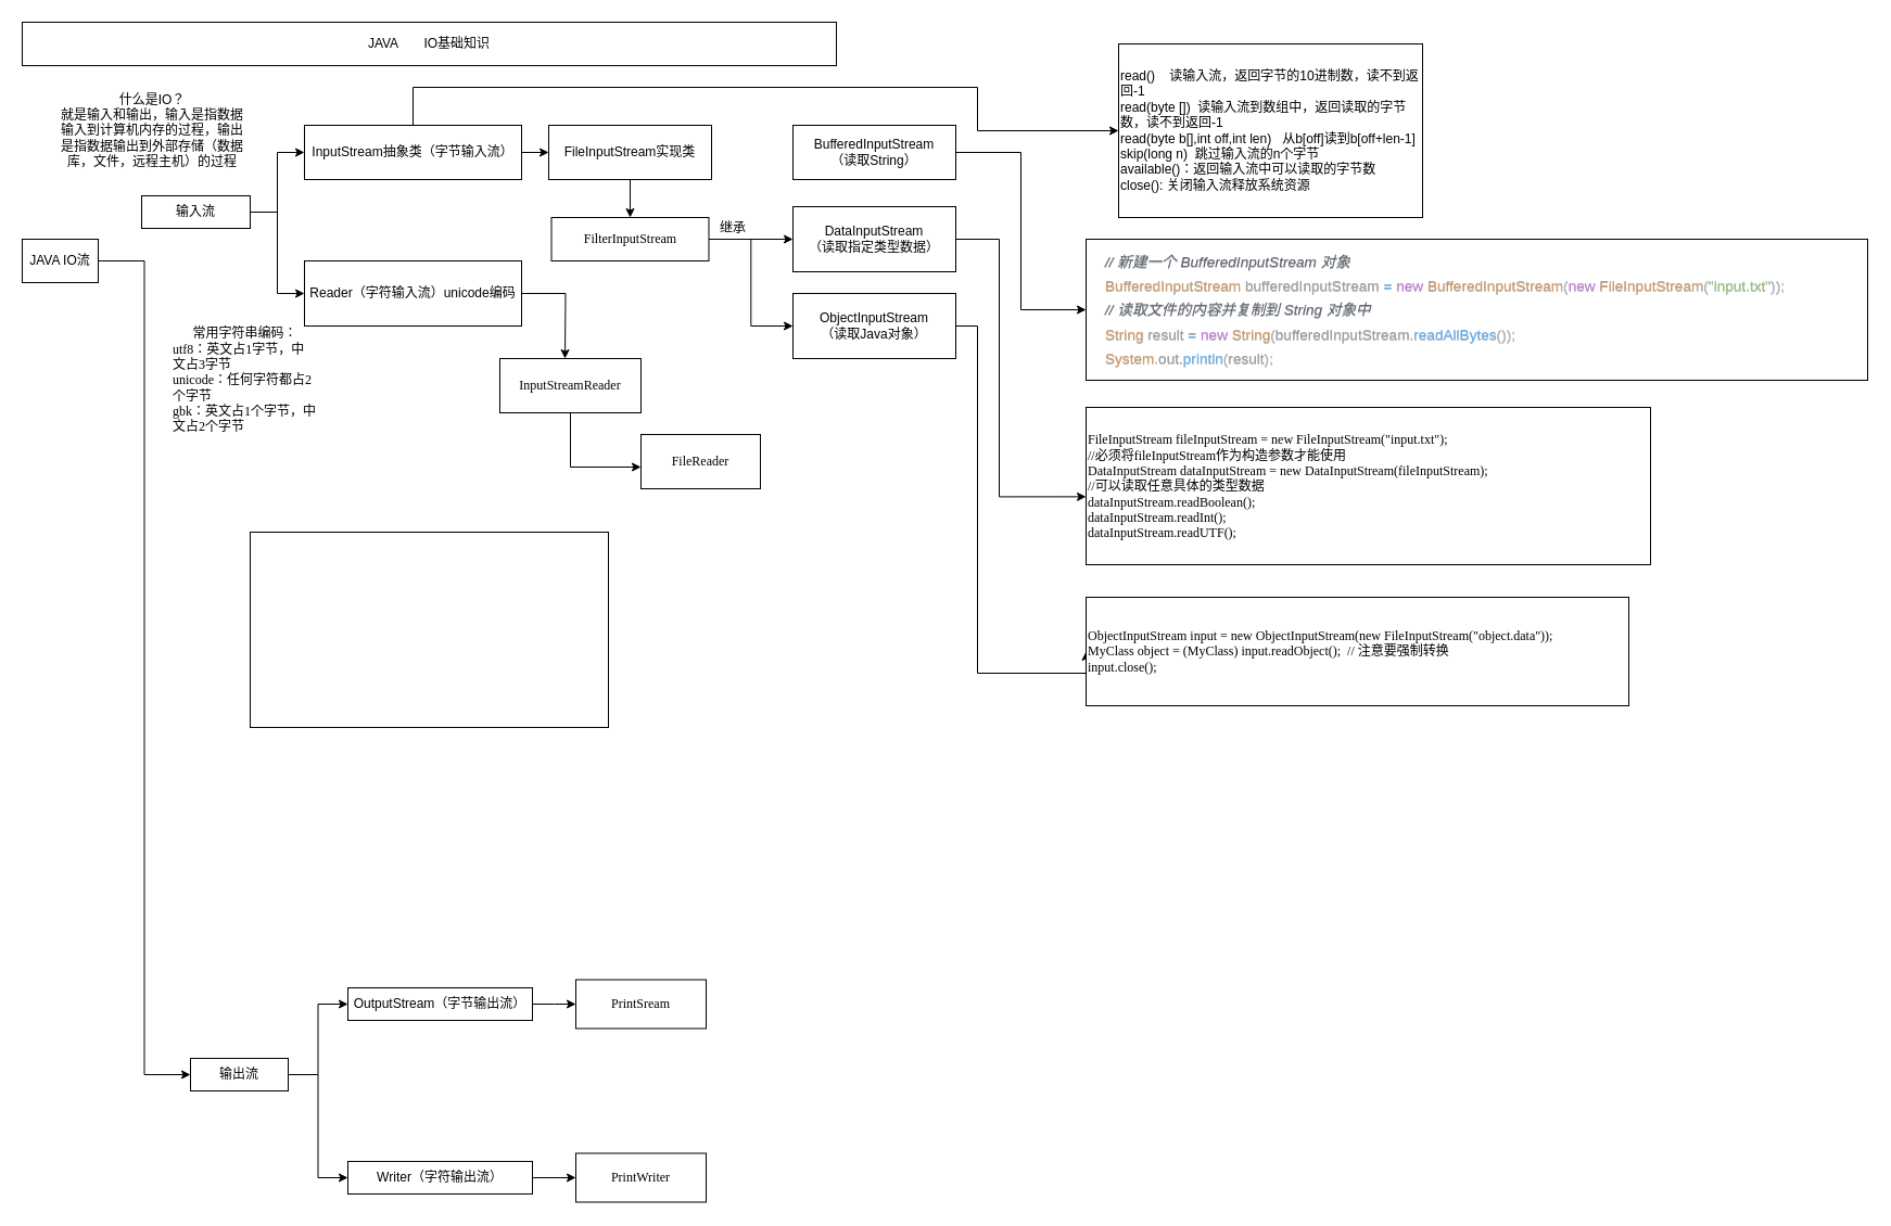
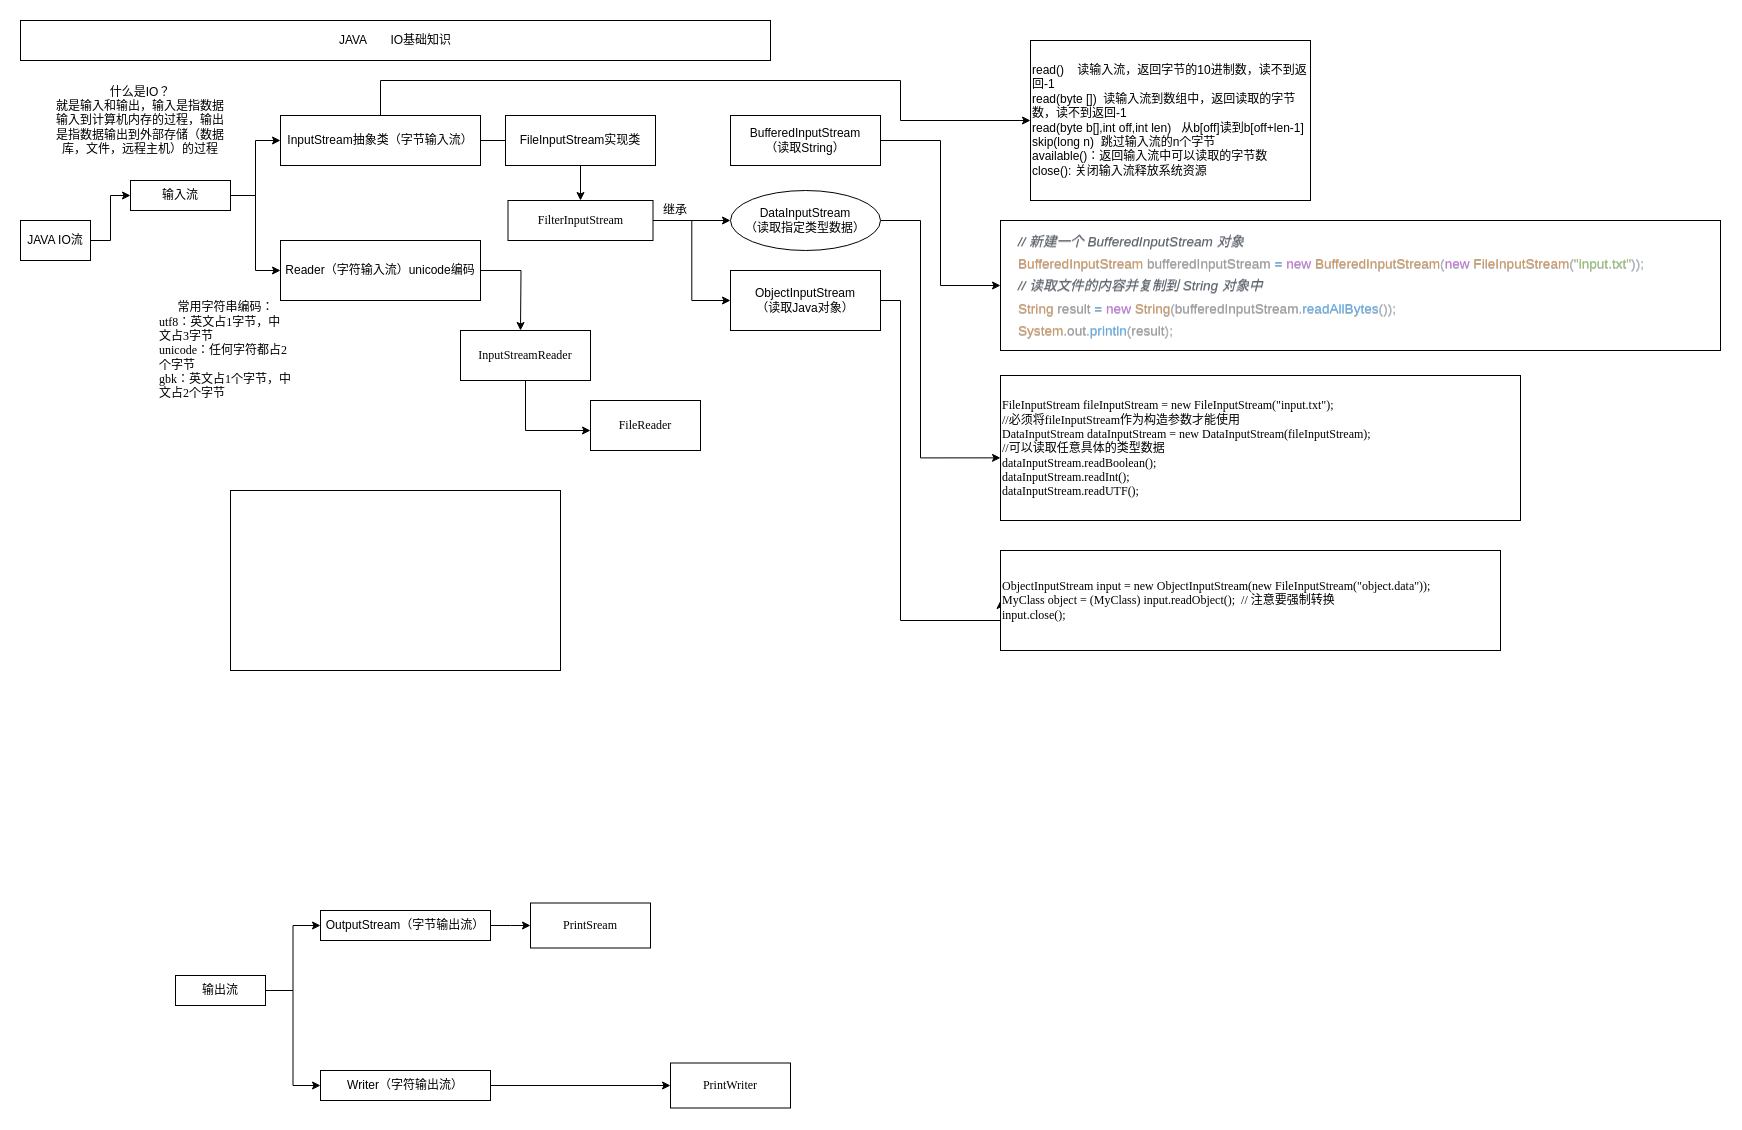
  <mxCell id="0" />
  <mxCell id="1" parent="0" />
  <mxCell id="2" value="JAVA&amp;nbsp; &amp;nbsp; &amp;nbsp; &amp;nbsp;IO基础知识" style="rounded=0;whiteSpace=wrap;html=1;" vertex="1" parent="1"><mxGeometry x="20" y="20" width="750" height="40" as="geometry" /></mxCell>
  <mxCell id="3" style="edgeStyle=orthogonalEdgeStyle;rounded=0;orthogonalLoop=1;jettySize=auto;html=1;entryX=0;entryY=0.5;entryDx=0;entryDy=0;" edge="1" parent="1" source="5" target="15"><mxGeometry relative="1" as="geometry" /></mxCell>
  <mxCell id="4" style="edgeStyle=orthogonalEdgeStyle;rounded=0;orthogonalLoop=1;jettySize=auto;html=1;entryX=0;entryY=0.5;entryDx=0;entryDy=0;" edge="1" parent="1" source="5" target="17"><mxGeometry relative="1" as="geometry" /></mxCell>
  <mxCell id="5" value="输入流" style="rounded=0;whiteSpace=wrap;html=1;" vertex="1" parent="1"><mxGeometry x="130" y="180" width="100" height="30" as="geometry" /></mxCell>
  <mxCell id="6" style="edgeStyle=orthogonalEdgeStyle;rounded=0;orthogonalLoop=1;jettySize=auto;html=1;entryX=0;entryY=0.5;entryDx=0;entryDy=0;" edge="1" parent="1" source="8" target="19"><mxGeometry relative="1" as="geometry" /></mxCell>
  <mxCell id="7" style="edgeStyle=orthogonalEdgeStyle;rounded=0;orthogonalLoop=1;jettySize=auto;html=1;entryX=0;entryY=0.5;entryDx=0;entryDy=0;" edge="1" parent="1" source="8" target="21"><mxGeometry relative="1" as="geometry" /></mxCell>
  <mxCell id="8" value="输出流" style="rounded=0;whiteSpace=wrap;html=1;" vertex="1" parent="1"><mxGeometry x="175" y="975" width="90" height="30" as="geometry" /></mxCell>
  <mxCell id="9" value="什么是IO？&lt;br&gt;就是输入和输出，输入是指数据输入到计算机内存的过程，输出是指数据输出到外部存储（数据库，文件，远程主机）的过程" style="text;html=1;strokeColor=none;fillColor=none;align=center;verticalAlign=middle;whiteSpace=wrap;rounded=0;" vertex="1" parent="1"><mxGeometry x="50" y="80" width="180" height="80" as="geometry" /></mxCell>
- <mxCell id="11" style="edgeStyle=orthogonalEdgeStyle;rounded=0;orthogonalLoop=1;jettySize=auto;html=1;entryX=0;entryY=0.5;entryDx=0;entryDy=0;" edge="1" parent="1" source="12" target="8"><mxGeometry relative="1" as="geometry" /></mxCell>
+ <mxCell id="10" style="edgeStyle=orthogonalEdgeStyle;rounded=0;orthogonalLoop=1;jettySize=auto;html=1;entryX=0;entryY=0.5;entryDx=0;entryDy=0;" edge="1" parent="1" source="12" target="5"><mxGeometry relative="1" as="geometry" /></mxCell>
  <mxCell id="12" value="JAVA IO流" style="rounded=0;whiteSpace=wrap;html=1;" vertex="1" parent="1"><mxGeometry x="20" y="220" width="70" height="40" as="geometry" /></mxCell>
- <mxCell id="13" style="edgeStyle=orthogonalEdgeStyle;rounded=0;orthogonalLoop=1;jettySize=auto;html=1;entryX=0;entryY=0.5;entryDx=0;entryDy=0;" edge="1" parent="1" source="15" target="24"><mxGeometry relative="1" as="geometry"><mxPoint x="490" y="165" as="targetPoint" /></mxGeometry></mxCell>
+ <mxCell id="13" style="edgeStyle=orthogonalEdgeStyle;rounded=0;orthogonalLoop=1;jettySize=auto;html=1;entryX=0;entryY=0.5;entryDx=0;entryDy=0;endArrow=none;" edge="1" parent="1" source="15" target="24"><mxGeometry relative="1" as="geometry"><mxPoint x="490" y="165" as="targetPoint" /></mxGeometry></mxCell>
  <mxCell id="14" style="edgeStyle=orthogonalEdgeStyle;rounded=0;orthogonalLoop=1;jettySize=auto;html=1;entryX=0;entryY=0.5;entryDx=0;entryDy=0;" edge="1" parent="1" source="15" target="22"><mxGeometry relative="1" as="geometry"><Array as="points"><mxPoint x="380" y="80" /><mxPoint x="900" y="80" /><mxPoint x="900" y="120" /></Array></mxGeometry></mxCell>
  <mxCell id="15" value="InputStream抽象类（字节输入流）" style="rounded=0;whiteSpace=wrap;html=1;" vertex="1" parent="1"><mxGeometry x="280" y="115" width="200" height="50" as="geometry" /></mxCell>
  <mxCell id="16" style="edgeStyle=orthogonalEdgeStyle;rounded=0;orthogonalLoop=1;jettySize=auto;html=1;fontFamily=Verdana;" edge="1" parent="1" source="17"><mxGeometry relative="1" as="geometry"><mxPoint x="520" y="330" as="targetPoint" /></mxGeometry></mxCell>
  <mxCell id="17" value="Reader（字符输入流）unicode编码" style="rounded=0;whiteSpace=wrap;html=1;" vertex="1" parent="1"><mxGeometry x="280" y="240" width="200" height="60" as="geometry" /></mxCell>
  <mxCell id="18" style="edgeStyle=orthogonalEdgeStyle;rounded=0;orthogonalLoop=1;jettySize=auto;html=1;fontFamily=Verdana;" edge="1" parent="1" source="19"><mxGeometry relative="1" as="geometry"><mxPoint x="530" y="925" as="targetPoint" /></mxGeometry></mxCell>
  <mxCell id="19" value="OutputStream（字节输出流）" style="rounded=0;whiteSpace=wrap;html=1;" vertex="1" parent="1"><mxGeometry x="320" y="910" width="170" height="30" as="geometry" /></mxCell>
  <mxCell id="20" style="edgeStyle=orthogonalEdgeStyle;rounded=0;orthogonalLoop=1;jettySize=auto;html=1;entryX=0;entryY=0.5;entryDx=0;entryDy=0;fontFamily=Verdana;" edge="1" parent="1" source="21" target="41"><mxGeometry relative="1" as="geometry" /></mxCell>
  <mxCell id="21" value="Writer（字符输出流）" style="rounded=0;whiteSpace=wrap;html=1;" vertex="1" parent="1"><mxGeometry x="320" y="1070" width="170" height="30" as="geometry" /></mxCell>
  <mxCell id="22" value="read()&amp;nbsp; &amp;nbsp; 读输入流，返回字节的10进制数，读不到返回-1&lt;br&gt;read(byte [])&amp;nbsp; 读输入流到数组中，返回读取的字节数，读不到返回-1&lt;br&gt;read(byte b[],int off,int len)&amp;nbsp; &amp;nbsp;从b[off]读到b[off+len-1]&lt;br&gt;skip(long n)&amp;nbsp; 跳过输入流的n个字节&lt;br&gt;available()：返回输入流中可以读取的字节数&lt;br&gt;close(): 关闭输入流释放系统资源" style="rounded=0;whiteSpace=wrap;html=1;align=left;" vertex="1" parent="1"><mxGeometry x="1030" y="40" width="280" height="160" as="geometry" /></mxCell>
  <mxCell id="23" style="edgeStyle=orthogonalEdgeStyle;rounded=0;orthogonalLoop=1;jettySize=auto;html=1;entryX=0.5;entryY=0;entryDx=0;entryDy=0;fontFamily=Verdana;" edge="1" parent="1" source="24" target="44"><mxGeometry relative="1" as="geometry" /></mxCell>
  <mxCell id="24" value="FileInputStream实现类" style="rounded=0;whiteSpace=wrap;html=1;" vertex="1" parent="1"><mxGeometry x="505" y="115" width="150" height="50" as="geometry" /></mxCell>
  <mxCell id="25" style="edgeStyle=orthogonalEdgeStyle;rounded=0;orthogonalLoop=1;jettySize=auto;html=1;entryX=0;entryY=0.5;entryDx=0;entryDy=0;" edge="1" parent="1" source="26" target="28"><mxGeometry relative="1" as="geometry"><mxPoint x="960" y="320" as="targetPoint" /></mxGeometry></mxCell>
  <mxCell id="26" value="BufferedInputStream&lt;br&gt;（读取String）" style="rounded=0;whiteSpace=wrap;html=1;" vertex="1" parent="1"><mxGeometry x="730" y="115" width="150" height="50" as="geometry" /></mxCell>
  <mxCell id="27" value="继承" style="text;html=1;strokeColor=none;fillColor=none;align=center;verticalAlign=middle;whiteSpace=wrap;rounded=0;" vertex="1" parent="1"><mxGeometry x="650" y="200" width="50" height="20" as="geometry" /></mxCell>
  <mxCell id="28" value="&lt;p style=&quot;margin-top: 0.85rem; margin-bottom: 0.85rem; margin-left: var(--line-numbers-width); overflow: auto; padding: 1rem; border-radius: 6px; line-height: 1.4; position: relative; z-index: 1; background: 0px 0px; vertical-align: middle; text-shadow: rgba(0, 0, 0, 0.3) 0px 1px; tab-size: 2; color: rgb(158, 158, 158); font-size: 16px;&quot;&gt;&lt;code style=&quot;font-family: var(--font-family-code); padding: 0px; border-radius: 0px; font-size: 0.85em; overflow-wrap: unset; transition: color var(--color-transition); margin: 0px; color: var(--code-color); word-spacing: normal; word-break: normal; hyphens: none; -webkit-font-smoothing: auto; background: 0px 0px !important;&quot;&gt;&lt;span style=&quot;color: rgb(92, 99, 112); font-style: italic;&quot; class=&quot;token comment&quot;&gt;// 新建一个 BufferedInputStream 对象&lt;br&gt;&lt;/span&gt;&lt;/code&gt;&lt;code style=&quot;font-family: var(--font-family-code); padding: 0px; border-radius: 0px; font-size: 0.85em; overflow-wrap: unset; transition: color var(--color-transition); margin: 0px; color: var(--code-color); word-spacing: normal; word-break: normal; hyphens: none; -webkit-font-smoothing: auto; background: 0px 0px !important;&quot;&gt;&lt;span style=&quot;color: rgb(209, 154, 102);&quot; class=&quot;token class-name&quot;&gt;BufferedInputStream&lt;/span&gt; bufferedInputStream &lt;span style=&quot;color: rgb(97, 175, 239);&quot; class=&quot;token operator&quot;&gt;=&lt;/span&gt; &lt;span style=&quot;color: rgb(198, 120, 221);&quot; class=&quot;token keyword&quot;&gt;new&lt;/span&gt; &lt;span style=&quot;color: rgb(209, 154, 102);&quot; class=&quot;token class-name&quot;&gt;BufferedInputStream&lt;/span&gt;&lt;span style=&quot;color: rgb(171, 178, 191);&quot; class=&quot;token punctuation&quot;&gt;(&lt;/span&gt;&lt;span style=&quot;color: rgb(198, 120, 221);&quot; class=&quot;token keyword&quot;&gt;new&lt;/span&gt; &lt;span style=&quot;color: rgb(209, 154, 102);&quot; class=&quot;token class-name&quot;&gt;FileInputStream&lt;/span&gt;&lt;span style=&quot;color: rgb(171, 178, 191);&quot; class=&quot;token punctuation&quot;&gt;(&lt;/span&gt;&lt;span style=&quot;color: rgb(152, 195, 121);&quot; class=&quot;token string&quot;&gt;&quot;input.txt&quot;&lt;/span&gt;&lt;span style=&quot;color: rgb(171, 178, 191);&quot; class=&quot;token punctuation&quot;&gt;)&lt;/span&gt;&lt;span style=&quot;color: rgb(171, 178, 191);&quot; class=&quot;token punctuation&quot;&gt;)&lt;/span&gt;&lt;span style=&quot;color: rgb(171, 178, 191);&quot; class=&quot;token punctuation&quot;&gt;;&lt;br&gt;&lt;/span&gt;&lt;/code&gt;&lt;code style=&quot;font-family: var(--font-family-code); padding: 0px; border-radius: 0px; font-size: 0.85em; overflow-wrap: unset; transition: color var(--color-transition); margin: 0px; color: var(--code-color); word-spacing: normal; word-break: normal; hyphens: none; -webkit-font-smoothing: auto; background: 0px 0px !important;&quot;&gt;&lt;span style=&quot;color: rgb(92, 99, 112); font-style: italic;&quot; class=&quot;token comment&quot;&gt;// 读取文件的内容并复制到 String 对象中&lt;br&gt;&lt;/span&gt;&lt;/code&gt;&lt;code style=&quot;font-family: var(--font-family-code); padding: 0px; border-radius: 0px; font-size: 0.85em; overflow-wrap: unset; transition: color var(--color-transition); margin: 0px; color: var(--code-color); word-spacing: normal; word-break: normal; hyphens: none; -webkit-font-smoothing: auto; background: 0px 0px !important;&quot;&gt;&lt;span style=&quot;color: rgb(209, 154, 102);&quot; class=&quot;token class-name&quot;&gt;String&lt;/span&gt; result &lt;span style=&quot;color: rgb(97, 175, 239);&quot; class=&quot;token operator&quot;&gt;=&lt;/span&gt; &lt;span style=&quot;color: rgb(198, 120, 221);&quot; class=&quot;token keyword&quot;&gt;new&lt;/span&gt; &lt;span style=&quot;color: rgb(209, 154, 102);&quot; class=&quot;token class-name&quot;&gt;String&lt;/span&gt;&lt;span style=&quot;color: rgb(171, 178, 191);&quot; class=&quot;token punctuation&quot;&gt;(&lt;/span&gt;bufferedInputStream&lt;span style=&quot;color: rgb(171, 178, 191);&quot; class=&quot;token punctuation&quot;&gt;.&lt;/span&gt;&lt;span style=&quot;color: rgb(97, 175, 239);&quot; class=&quot;token function&quot;&gt;readAllBytes&lt;/span&gt;&lt;span style=&quot;color: rgb(171, 178, 191);&quot; class=&quot;token punctuation&quot;&gt;(&lt;/span&gt;&lt;span style=&quot;color: rgb(171, 178, 191);&quot; class=&quot;token punctuation&quot;&gt;)&lt;/span&gt;&lt;span style=&quot;color: rgb(171, 178, 191);&quot; class=&quot;token punctuation&quot;&gt;)&lt;/span&gt;&lt;span style=&quot;color: rgb(171, 178, 191);&quot; class=&quot;token punctuation&quot;&gt;;&lt;br&gt;&lt;/span&gt;&lt;/code&gt;&lt;code style=&quot;font-family: var(--font-family-code); padding: 0px; border-radius: 0px; font-size: 0.85em; overflow-wrap: unset; transition: color var(--color-transition); margin: 0px; color: var(--code-color); word-spacing: normal; word-break: normal; hyphens: none; -webkit-font-smoothing: auto; background: 0px 0px !important;&quot;&gt;&lt;span style=&quot;color: rgb(209, 154, 102);&quot; class=&quot;token class-name&quot;&gt;System&lt;/span&gt;&lt;span style=&quot;color: rgb(171, 178, 191);&quot; class=&quot;token punctuation&quot;&gt;.&lt;/span&gt;out&lt;span style=&quot;color: rgb(171, 178, 191);&quot; class=&quot;token punctuation&quot;&gt;.&lt;/span&gt;&lt;span style=&quot;color: rgb(97, 175, 239);&quot; class=&quot;token function&quot;&gt;println&lt;/span&gt;&lt;span style=&quot;color: rgb(171, 178, 191);&quot; class=&quot;token punctuation&quot;&gt;(&lt;/span&gt;result&lt;span style=&quot;color: rgb(171, 178, 191);&quot; class=&quot;token punctuation&quot;&gt;)&lt;/span&gt;&lt;span style=&quot;color: rgb(171, 178, 191);&quot; class=&quot;token punctuation&quot;&gt;;&lt;/span&gt;&lt;/code&gt;&lt;/p&gt;" style="rounded=0;whiteSpace=wrap;html=1;align=left;" vertex="1" parent="1"><mxGeometry x="1000" y="220" width="720" height="130" as="geometry" /></mxCell>
  <mxCell id="29" style="edgeStyle=orthogonalEdgeStyle;rounded=0;orthogonalLoop=1;jettySize=auto;html=1;entryX=0;entryY=0.568;entryDx=0;entryDy=0;entryPerimeter=0;fontFamily=Verdana;" edge="1" parent="1" source="30" target="33"><mxGeometry relative="1" as="geometry"><Array as="points"><mxPoint x="920" y="220" /><mxPoint x="920" y="457" /></Array></mxGeometry></mxCell>
- <mxCell id="30" value="DataInputStream&lt;br&gt;（读取指定类型数据）" style="rounded=0;whiteSpace=wrap;html=1;" vertex="1" parent="1"><mxGeometry x="730" y="190" width="150" height="60" as="geometry" /></mxCell>
+ <mxCell id="30" value="DataInputStream&lt;br&gt;（读取指定类型数据）" style="ellipse;whiteSpace=wrap;html=1;" vertex="1" parent="1"><mxGeometry x="730" y="190" width="150" height="60" as="geometry" /></mxCell>
  <mxCell id="31" style="edgeStyle=orthogonalEdgeStyle;rounded=0;orthogonalLoop=1;jettySize=auto;html=1;fontFamily=Verdana;entryX=0;entryY=0.5;entryDx=0;entryDy=0;" edge="1" parent="1" source="32" target="34"><mxGeometry relative="1" as="geometry"><mxPoint x="900" y="570" as="targetPoint" /><Array as="points"><mxPoint x="900" y="300" /><mxPoint x="900" y="620" /></Array></mxGeometry></mxCell>
  <mxCell id="32" value="ObjectInputStream&lt;br&gt;（读取Java对象）" style="rounded=0;whiteSpace=wrap;html=1;" vertex="1" parent="1"><mxGeometry x="730" y="270" width="150" height="60" as="geometry" /></mxCell>
  <mxCell id="33" value="&lt;div style=&quot;font-family: Verdana;&quot;&gt;FileInputStream fileInputStream = new FileInputStream(&quot;input.txt&quot;);&lt;/div&gt;&lt;div style=&quot;font-family: Verdana;&quot;&gt;//必须将fileInputStream作为构造参数才能使用&lt;/div&gt;&lt;div style=&quot;font-family: Verdana;&quot;&gt;DataInputStream dataInputStream = new DataInputStream(fileInputStream);&lt;/div&gt;&lt;div style=&quot;font-family: Verdana;&quot;&gt;//可以读取任意具体的类型数据&lt;/div&gt;&lt;div style=&quot;font-family: Verdana;&quot;&gt;dataInputStream.readBoolean();&lt;/div&gt;&lt;div style=&quot;font-family: Verdana;&quot;&gt;dataInputStream.readInt();&lt;/div&gt;&lt;div style=&quot;font-family: Verdana;&quot;&gt;dataInputStream.readUTF();&lt;/div&gt;" style="rounded=0;whiteSpace=wrap;html=1;align=left;" vertex="1" parent="1"><mxGeometry x="1000" y="375" width="520" height="145" as="geometry" /></mxCell>
  <mxCell id="34" value="&lt;div&gt;ObjectInputStream input = new ObjectInputStream(new FileInputStream(&quot;object.data&quot;));&lt;/div&gt;&lt;div&gt;MyClass object = (MyClass) input.readObject();&amp;nbsp; // 注意要强制转换&lt;/div&gt;&lt;div&gt;input.close();&lt;/div&gt;" style="rounded=0;whiteSpace=wrap;html=1;fontFamily=Verdana;align=left;" vertex="1" parent="1"><mxGeometry x="1000" y="550" width="500" height="100" as="geometry" /></mxCell>
  <mxCell id="35" value="" style="rounded=0;whiteSpace=wrap;html=1;fontFamily=Verdana;" vertex="1" parent="1"><mxGeometry x="230" y="490" width="330" height="180" as="geometry" /></mxCell>
  <mxCell id="36" value="常用字符串编码：&lt;br&gt;&lt;div style=&quot;text-align: left;&quot;&gt;&lt;span style=&quot;background-color: initial;&quot;&gt;utf8：英文占1字节，中文占3字节&lt;/span&gt;&lt;/div&gt;&lt;div style=&quot;text-align: left;&quot;&gt;&lt;span style=&quot;background-color: initial;&quot;&gt;unicode：任何字符都占2个字节&lt;/span&gt;&lt;/div&gt;&lt;div style=&quot;text-align: left;&quot;&gt;&lt;span style=&quot;background-color: initial;&quot;&gt;gbk：英文占1个字节，中文占2个字节&lt;/span&gt;&lt;/div&gt;" style="text;html=1;strokeColor=none;fillColor=none;align=center;verticalAlign=middle;whiteSpace=wrap;rounded=0;fontFamily=Verdana;" vertex="1" parent="1"><mxGeometry x="157.5" y="290" width="135" height="120" as="geometry" /></mxCell>
  <mxCell id="37" style="edgeStyle=orthogonalEdgeStyle;rounded=0;orthogonalLoop=1;jettySize=auto;html=1;fontFamily=Verdana;" edge="1" parent="1" source="38" target="39"><mxGeometry relative="1" as="geometry"><mxPoint x="570" y="400" as="targetPoint" /><Array as="points"><mxPoint x="525" y="430" /></Array></mxGeometry></mxCell>
  <mxCell id="38" value="InputStreamReader" style="rounded=0;whiteSpace=wrap;html=1;fontFamily=Verdana;" vertex="1" parent="1"><mxGeometry x="460" y="330" width="130" height="50" as="geometry" /></mxCell>
  <mxCell id="39" value="FileReader" style="rounded=0;whiteSpace=wrap;html=1;fontFamily=Verdana;" vertex="1" parent="1"><mxGeometry x="590" y="400" width="110" height="50" as="geometry" /></mxCell>
  <mxCell id="40" value="PrintSream" style="rounded=0;whiteSpace=wrap;html=1;fontFamily=Verdana;" vertex="1" parent="1"><mxGeometry x="530" y="902.5" width="120" height="45" as="geometry" /></mxCell>
- <mxCell id="41" value="PrintWriter" style="rounded=0;whiteSpace=wrap;html=1;fontFamily=Verdana;" vertex="1" parent="1"><mxGeometry x="530" y="1062.5" width="120" height="45" as="geometry" /></mxCell>
+ <mxCell id="41" value="PrintWriter" style="rounded=0;whiteSpace=wrap;html=1;fontFamily=Verdana;" vertex="1" parent="1"><mxGeometry x="670" y="1062.5" width="120" height="45" as="geometry" /></mxCell>
  <mxCell id="42" style="edgeStyle=orthogonalEdgeStyle;rounded=0;orthogonalLoop=1;jettySize=auto;html=1;exitX=1;exitY=0.5;exitDx=0;exitDy=0;entryX=0;entryY=0.5;entryDx=0;entryDy=0;fontFamily=Verdana;" edge="1" parent="1" source="44" target="30"><mxGeometry relative="1" as="geometry" /></mxCell>
  <mxCell id="43" style="edgeStyle=orthogonalEdgeStyle;rounded=0;orthogonalLoop=1;jettySize=auto;html=1;exitX=1;exitY=0.5;exitDx=0;exitDy=0;entryX=0;entryY=0.5;entryDx=0;entryDy=0;fontFamily=Verdana;" edge="1" parent="1" source="44" target="32"><mxGeometry relative="1" as="geometry" /></mxCell>
  <mxCell id="44" value="FilterInputStream" style="rounded=0;whiteSpace=wrap;html=1;fontFamily=Verdana;" vertex="1" parent="1"><mxGeometry x="507.5" y="200" width="145" height="40" as="geometry" /></mxCell>
